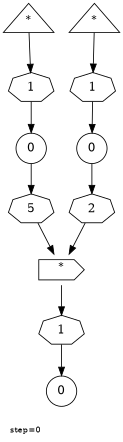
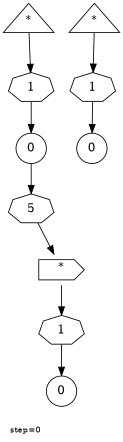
  digraph {
    fontsize=10
    label="step=0"
    labeljust=left
    labelloc=bottom
    node [color=black labelfontcolor=black peripheries=1 shape=septagon]
    edge [color=black]
    n1 [label=<<SUP>*</SUP>> shape=triangle]
    n2 [label=1 labelfontcolor=""]
    n3 [label=<0> shape=circle]
    n4 [label=<5> labelfontcolor=""]
    n5 [label=<<SUP>*</SUP>> shape=cds]
    n6 [label=1 labelfontcolor=""]
    n7 [label=<0> shape=circle]
    n8 [label=<<SUP>*</SUP>> shape=triangle]
    n9 [label=1 labelfontcolor=""]
    n10 [label=<0> shape=circle]
-   n11 [label=<2> labelfontcolor=""]
    n1 -> n2
    n2 -> n3
    n3 -> n4
    n4 -> n5
    n5 -> n6
    n6 -> n7
    n8 -> n9
    n9 -> n10
-   n10 -> n11
-   n11 -> n5
  }
